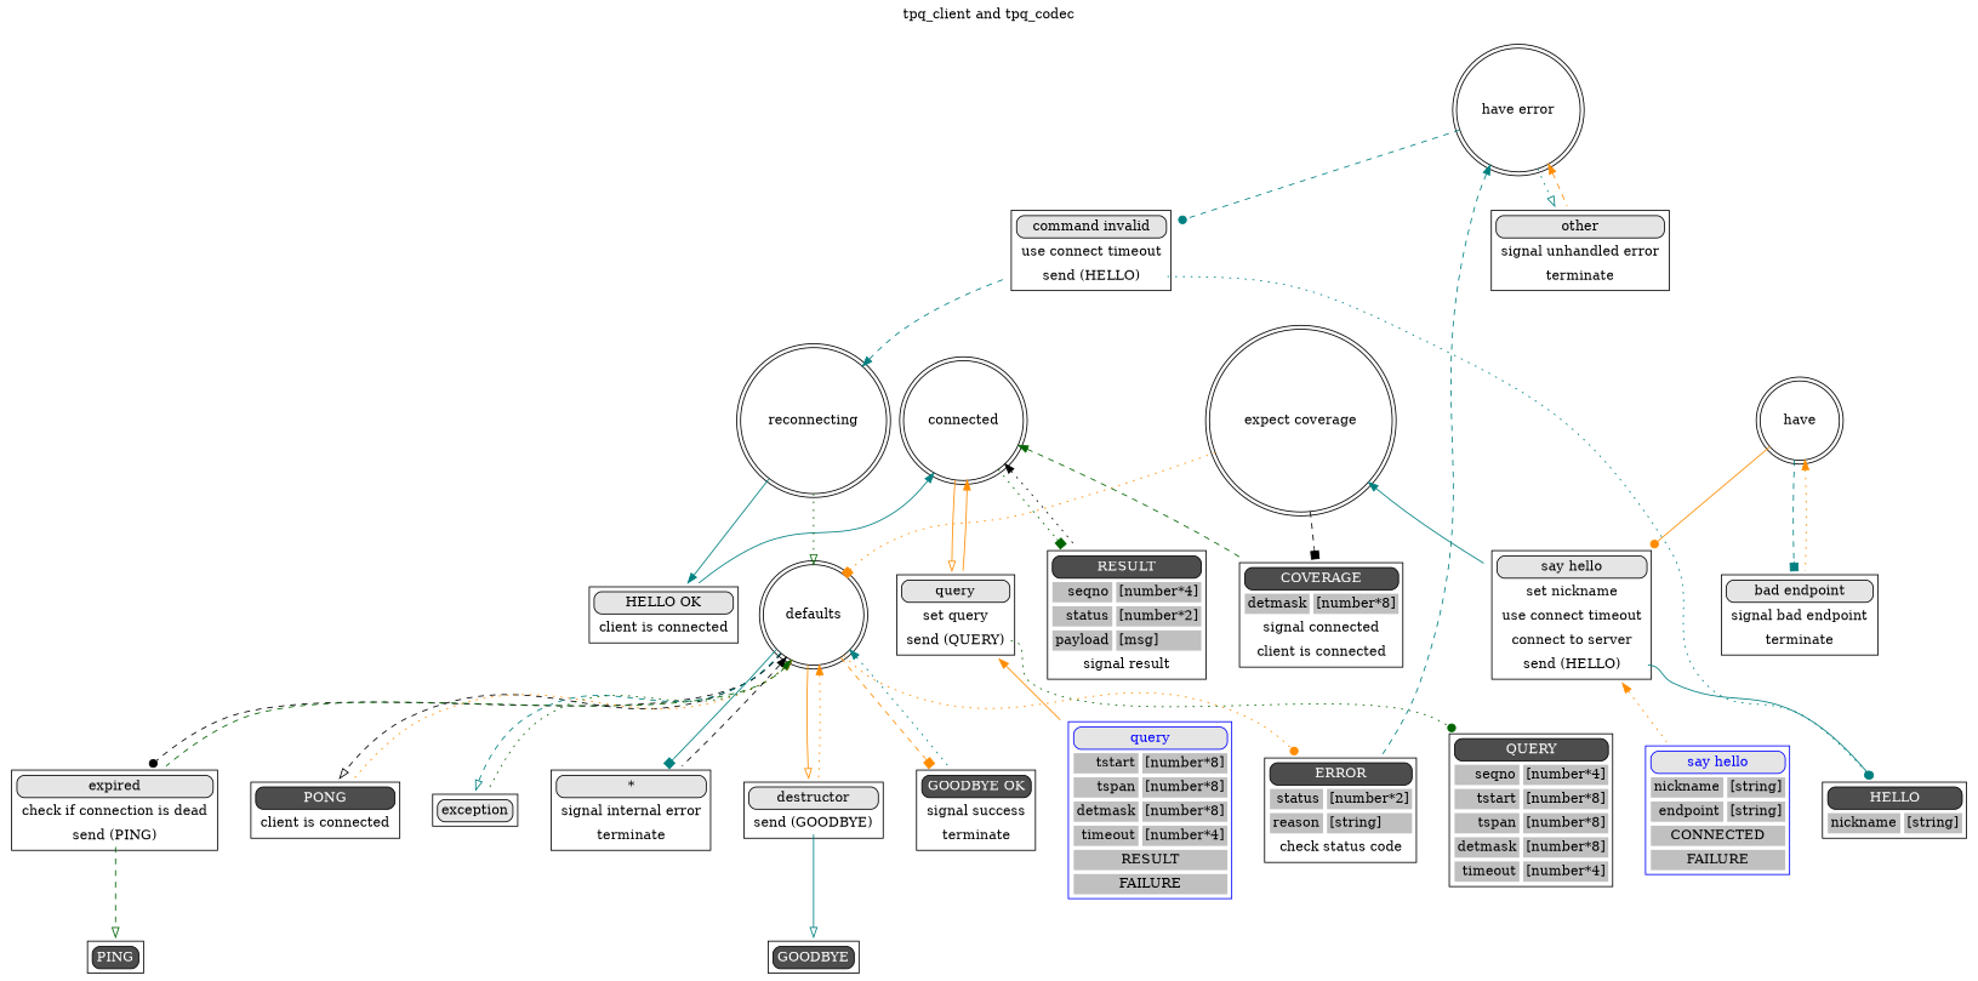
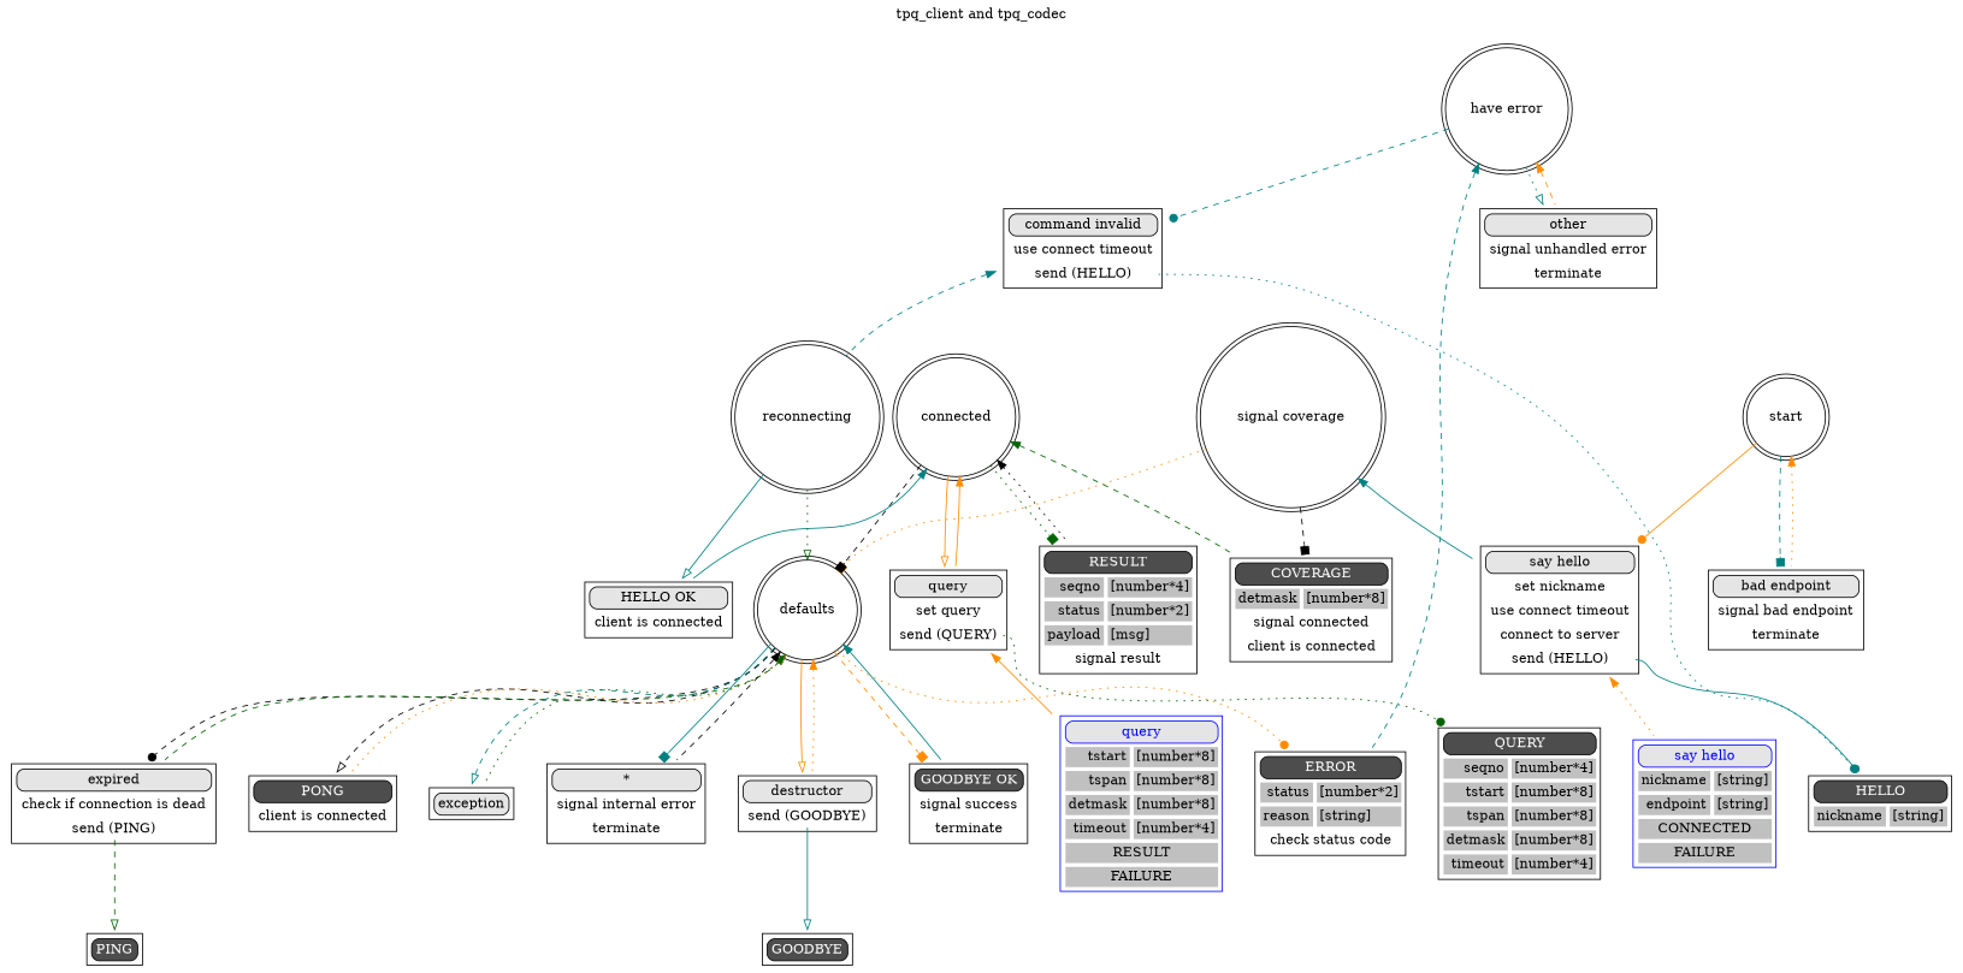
  digraph {
    label="tpq_client and tpq_codec"
    labelloc=top
    node [shape=plaintext style=solid]
    edge [style=dashed color=teal]
-   n1 [label=have shape=doublecircle style=""]
+   n1 [label=start shape=doublecircle style=""]
    n2 [label=<<table border="1" cellborder="0" cellspacing="4" cellpadding="3" bgcolor="white"> <tr><td style="ROUNDED" border="1" bgcolor="gray90" colspan="2"><font color="black">say hello</font></td></tr> <tr><td colspan="2" align="center">set nickname</td></tr> <tr><td colspan="2" align="center">use connect timeout</td></tr> <tr><td colspan="2" align="center">connect to server</td></tr> <tr><td colspan="2" align="center" port="hello">send (HELLO)</td></tr> </table>>]
    n3 [label=<<table border="1" cellborder="0" cellspacing="4" cellpadding="3" bgcolor="white"> <tr><td style="ROUNDED" border="1" bgcolor="gray90" colspan="2"><font color="black">bad endpoint</font></td></tr> <tr><td colspan="2" align="center">signal bad endpoint</td></tr> <tr><td colspan="2" align="center">terminate</td></tr> </table>>]
-   n4 [label="expect coverage" shape=doublecircle style=""]
+   n4 [label="signal coverage" shape=doublecircle style=""]
    n5 [label=defaults shape=doublecircle style=""]
    n6 [label=<<table border="1" cellborder="0" cellspacing="4" cellpadding="3" bgcolor="white"> <tr><td style="ROUNDED" border="1" bgcolor="gray30" colspan="2"><font color="white">COVERAGE</font></td></tr> <tr><td align="right" bgcolor="gray">detmask</td><td align="left" bgcolor="gray">[number*8]<br/></td></tr> <tr><td colspan="2" align="center">signal connected</td></tr> <tr><td colspan="2" align="center">client is connected</td></tr> </table>>]
    n7 [label=connected shape=doublecircle style=""]
    n8 [label=<<table border="1" cellborder="0" cellspacing="4" cellpadding="3" bgcolor="white"> <tr><td style="ROUNDED" border="1" bgcolor="gray90" colspan="2"><font color="black">query</font></td></tr> <tr><td colspan="2" align="center">set query</td></tr> <tr><td colspan="2" align="center" port="query">send (QUERY)</td></tr> </table>>]
    n9 [label=<<table border="1" cellborder="0" cellspacing="4" cellpadding="3" bgcolor="white"> <tr><td style="ROUNDED" border="1" bgcolor="gray30" colspan="2"><font color="white">RESULT</font></td></tr> <tr><td align="right" bgcolor="gray">seqno</td><td align="left" bgcolor="gray">[number*4]<br/></td></tr> <tr><td align="right" bgcolor="gray">status</td><td align="left" bgcolor="gray">[number*2]<br/></td></tr> <tr><td align="right" bgcolor="gray">payload</td><td align="left" bgcolor="gray">[msg]<br/></td></tr> <tr><td colspan="2" align="center">signal result</td></tr> </table>>]
    n10 [label=<<table border="1" cellborder="0" cellspacing="4" cellpadding="3" bgcolor="white"> <tr><td style="ROUNDED" border="1" bgcolor="gray90" colspan="2"><font color="black">HELLO OK</font></td></tr> <tr><td colspan="2" align="center">client is connected</td></tr> </table>>]
    n11 [label=<<table border="1" cellborder="0" cellspacing="4" cellpadding="3" bgcolor="white"> <tr><td style="ROUNDED" border="1" bgcolor="gray90" colspan="2"><font color="black">destructor</font></td></tr> <tr><td colspan="2" align="center" port="goodbye">send (GOODBYE)</td></tr> </table>>]
    n12 [label=<<table border="1" cellborder="0" cellspacing="4" cellpadding="3" bgcolor="white"> <tr><td style="ROUNDED" border="1" bgcolor="gray30" colspan="2"><font color="white">GOODBYE OK</font></td></tr> <tr><td colspan="2" align="center">signal success</td></tr> <tr><td colspan="2" align="center">terminate</td></tr> </table>>]
    n13 [label=<<table border="1" cellborder="0" cellspacing="4" cellpadding="3" bgcolor="white"> <tr><td style="ROUNDED" border="1" bgcolor="gray90" colspan="2"><font color="black">expired</font></td></tr> <tr><td colspan="2" align="center">check if connection is dead</td></tr> <tr><td colspan="2" align="center" port="ping">send (PING)</td></tr> </table>>]
    n14 [label=<<table border="1" cellborder="0" cellspacing="4" cellpadding="3" bgcolor="white"> <tr><td style="ROUNDED" border="1" bgcolor="gray30" colspan="2"><font color="white">PONG</font></td></tr> <tr><td colspan="2" align="center">client is connected</td></tr> </table>>]
    n15 [label=<<table border="1" cellborder="0" cellspacing="4" cellpadding="3" bgcolor="white"> <tr><td style="ROUNDED" border="1" bgcolor="gray30" colspan="2"><font color="white">ERROR</font></td></tr> <tr><td align="right" bgcolor="gray">status</td><td align="left" bgcolor="gray">[number*2]<br/></td></tr> <tr><td align="right" bgcolor="gray">reason</td><td align="left" bgcolor="gray">[string]<br/></td></tr> <tr><td colspan="2" align="center">check status code</td></tr> </table>>]
    n16 [label=<<table border="1" cellborder="0" cellspacing="4" cellpadding="3" bgcolor="white"> <tr><td style="ROUNDED" border="1" bgcolor="gray90" colspan="2"><font color="black">exception</font></td></tr> </table>>]
    n17 [label=<<table border="1" cellborder="0" cellspacing="4" cellpadding="3" bgcolor="white"> <tr><td style="ROUNDED" border="1" bgcolor="gray90" colspan="2"><font color="black">*</font></td></tr> <tr><td colspan="2" align="center">signal internal error</td></tr> <tr><td colspan="2" align="center">terminate</td></tr> </table>>]
    n18 [label="have error" shape=doublecircle style=""]
    n19 [label=<<table border="1" cellborder="0" cellspacing="4" cellpadding="3" bgcolor="white"> <tr><td style="ROUNDED" border="1" bgcolor="gray90" colspan="2"><font color="black">command invalid</font></td></tr> <tr><td colspan="2" align="center">use connect timeout</td></tr> <tr><td colspan="2" align="center" port="hello">send (HELLO)</td></tr> </table>>]
    n20 [label=<<table border="1" cellborder="0" cellspacing="4" cellpadding="3" bgcolor="white"> <tr><td style="ROUNDED" border="1" bgcolor="gray90" colspan="2"><font color="black">other</font></td></tr> <tr><td colspan="2" align="center">signal unhandled error</td></tr> <tr><td colspan="2" align="center">terminate</td></tr> </table>>]
    n21 [label=reconnecting shape=doublecircle style=""]
    n22 [label=<<table border="1" cellborder="0" cellspacing="4" cellpadding="3" bgcolor="white"> <tr><td style="ROUNDED" border="1" bgcolor="gray30" colspan="2"><font color="white">HELLO</font></td></tr> <tr><td align="right" bgcolor="gray">nickname</td><td align="left" bgcolor="gray">[string]<br/></td></tr> </table>>]
    n23 [color=blue label=<<table border="1" cellborder="0" cellspacing="4" cellpadding="3" bgcolor="white"> <tr><td style="ROUNDED" border="1" bgcolor="gray90" colspan="2"><font color="blue">say hello</font></td></tr> <tr><td align="right" bgcolor="gray">nickname</td><td align="left" bgcolor="gray">[string]</td></tr> <tr><td align="right" bgcolor="gray">endpoint</td><td align="left" bgcolor="gray">[string]</td></tr> <tr><td colspan="2" align="center" bgcolor="gray">CONNECTED</td></tr><tr><td colspan="2" align="center" bgcolor="gray">FAILURE</td></tr></table>> style=""]
    n24 [label=<<table border="1" cellborder="0" cellspacing="4" cellpadding="3" bgcolor="white"> <tr><td style="ROUNDED" border="1" bgcolor="gray30" colspan="2"><font color="white">QUERY</font></td></tr> <tr><td align="right" bgcolor="gray">seqno</td><td align="left" bgcolor="gray">[number*4]<br/></td></tr> <tr><td align="right" bgcolor="gray">tstart</td><td align="left" bgcolor="gray">[number*8]<br/></td></tr> <tr><td align="right" bgcolor="gray">tspan</td><td align="left" bgcolor="gray">[number*8]<br/></td></tr> <tr><td align="right" bgcolor="gray">detmask</td><td align="left" bgcolor="gray">[number*8]<br/></td></tr> <tr><td align="right" bgcolor="gray">timeout</td><td align="left" bgcolor="gray">[number*4]<br/></td></tr> </table>>]
    n25 [color=blue label=<<table border="1" cellborder="0" cellspacing="4" cellpadding="3" bgcolor="white"> <tr><td style="ROUNDED" border="1" bgcolor="gray90" colspan="2"><font color="blue">query</font></td></tr> <tr><td align="right" bgcolor="gray">tstart</td><td align="left" bgcolor="gray">[number*8]</td></tr> <tr><td align="right" bgcolor="gray">tspan</td><td align="left" bgcolor="gray">[number*8]</td></tr> <tr><td align="right" bgcolor="gray">detmask</td><td align="left" bgcolor="gray">[number*8]</td></tr> <tr><td align="right" bgcolor="gray">timeout</td><td align="left" bgcolor="gray">[number*4]</td></tr> <tr><td colspan="2" align="center" bgcolor="gray">RESULT</td></tr><tr><td colspan="2" align="center" bgcolor="gray">FAILURE</td></tr></table>> style=""]
    n26 [label=<<table border="1" cellborder="0" cellspacing="4" cellpadding="3" bgcolor="white"> <tr><td style="ROUNDED" border="1" bgcolor="gray30" colspan="2"><font color="white">GOODBYE</font></td></tr> </table>>]
    n27 [label=<<table border="1" cellborder="0" cellspacing="4" cellpadding="3" bgcolor="white"> <tr><td style="ROUNDED" border="1" bgcolor="gray30" colspan="2"><font color="white">PING</font></td></tr> </table>>]
    n1 -> n2 [style=solid color=darkorange arrowhead=dot]
    n1 -> n3 [arrowhead=box]
    n1 -> n3 [dir=back style=dotted color=darkorange]
    n2 -> n22 [arrowhead=dot style=solid tailport=hello]
    n2 -> n23 [color=darkorange dir=back style=dotted]
    n4 -> n2 [dir=back style=solid]
    n4 -> n5 [arrowhead=box style=dotted color=darkorange]
    n4 -> n6 [color=black arrowhead=box]
    n5 -> n11 [style=solid color=darkorange arrowhead=onormal]
    n5 -> n11 [dir=back style=dotted color=darkorange]
    n5 -> n12 [color=darkorange arrowhead=box]
-   n5 -> n12 [dir=back style=dotted]
+   n5 -> n12 [dir=back style=solid]
    n5 -> n13 [color=black arrowhead=dot]
    n5 -> n13 [dir=back color=darkgreen]
    n5 -> n14 [color=black arrowhead=onormal]
    n5 -> n14 [dir=back style=dotted color=darkorange]
    n5 -> n15 [style=dotted color=darkorange arrowhead=dot]
    n5 -> n16 [arrowhead=onormal]
    n5 -> n16 [dir=back style=dotted color=darkgreen]
    n5 -> n17 [style=solid arrowhead=box]
    n5 -> n17 [dir=back color=black]
+   n7 -> n5 [arrowhead=box color=black]
    n7 -> n6 [dir=back color=darkgreen]
    n7 -> n8 [style=solid color=darkorange arrowhead=onormal]
    n7 -> n8 [dir=back style=solid color=darkorange]
    n7 -> n9 [style=dotted color=darkgreen arrowhead=box]
    n7 -> n9 [dir=back style=dotted color=black]
    n7 -> n10 [dir=back style=solid]
    n8 -> n24 [arrowhead=dot style=dotted tailport=query color=darkgreen]
    n8 -> n25 [color=darkorange dir=back style=solid]
    n11 -> n26 [arrowhead=onormal style=solid tailport=goodbye]
    n13 -> n27 [arrowhead=onormal tailport=ping color=darkgreen]
    n18 -> n15 [dir=back]
    n18 -> n19 [arrowhead=dot]
    n18 -> n20 [style=dotted arrowhead=onormal]
    n18 -> n20 [dir=back color=darkorange]
    n19 -> n22 [arrowhead=dot style=dotted tailport=hello]
    n21 -> n5 [arrowhead=onormal style=dotted color=darkgreen]
-   n21 -> n10 [style=solid arrowhead=normal]
-   n21 -> n19 [dir=back]
+   n21 -> n10 [style=solid arrowhead=onormal]
+   n19 -> n21 [dir=back]
  }
